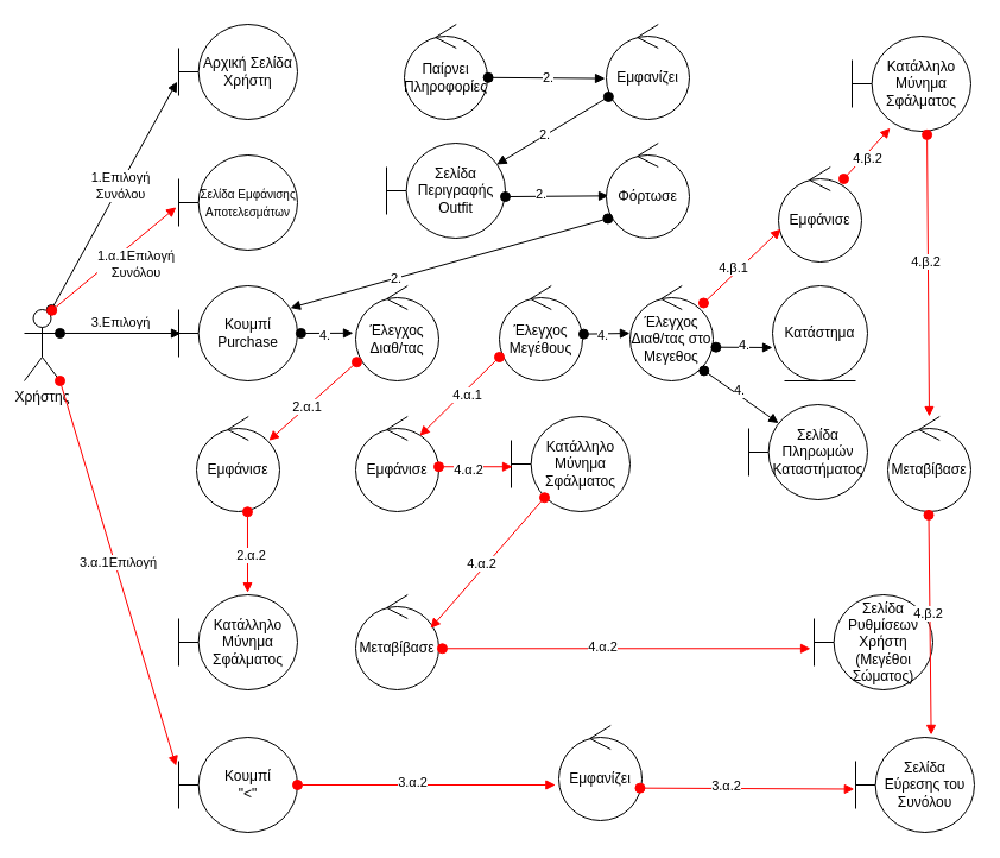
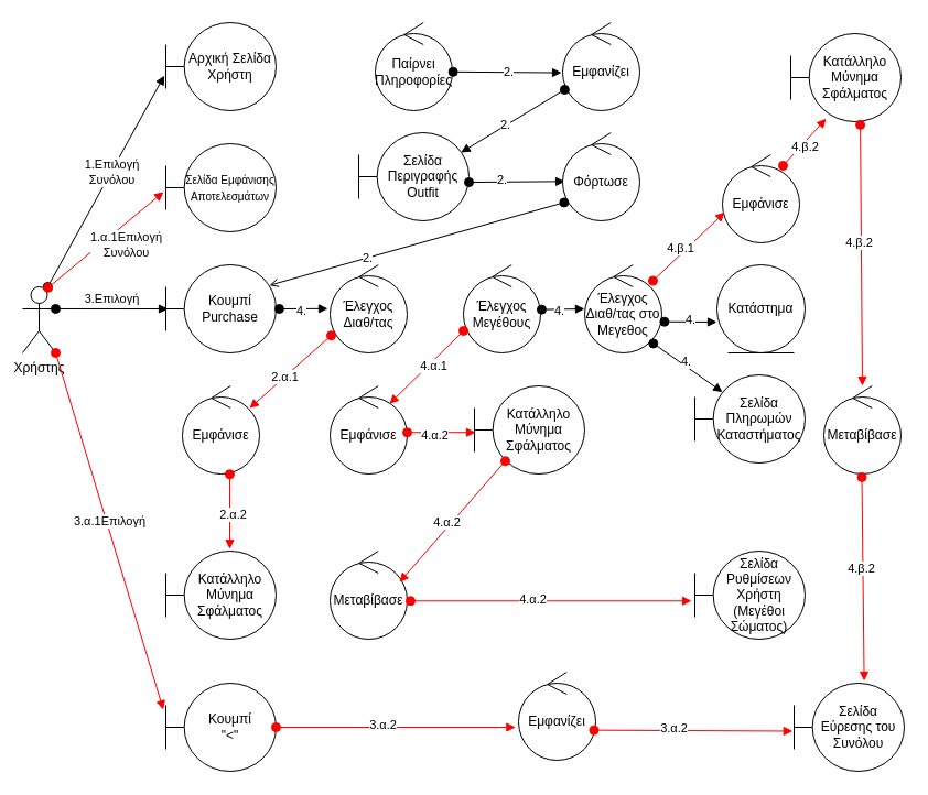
  <mxCell id="0" />
  <mxCell id="1" parent="0" />
  <mxCell id="2" value="Χρήστης" style="shape=umlActor;verticalLabelPosition=bottom;verticalAlign=top;html=1;" parent="1" vertex="1"><mxGeometry x="20" y="260" width="30" height="60" as="geometry" /></mxCell>
  <mxCell id="3" value="Αρχική Σελίδα&lt;br&gt;Χρήστη" style="shape=umlBoundary;whiteSpace=wrap;html=1;" parent="1" vertex="1"><mxGeometry x="150" y="20" width="100" height="80" as="geometry" /></mxCell>
  <mxCell id="4" value="Εμφανίζει" style="ellipse;shape=umlControl;whiteSpace=wrap;html=1;" parent="1" vertex="1"><mxGeometry x="510" y="20" width="70" height="80" as="geometry" /></mxCell>
  <mxCell id="5" value="Σελίδα Περιγραφής Outfit" style="shape=umlBoundary;whiteSpace=wrap;html=1;" parent="1" vertex="1"><mxGeometry x="325" y="120" width="100" height="80" as="geometry" /></mxCell>
  <mxCell id="6" value="Παίρνει Πληροφορίες" style="ellipse;shape=umlControl;whiteSpace=wrap;html=1;" vertex="1" parent="1"><mxGeometry x="340" y="20" width="70" height="80" as="geometry" /></mxCell>
  <mxCell id="7" value="" style="html=1;verticalAlign=bottom;startArrow=oval;startFill=1;endArrow=block;startSize=8;curved=0;rounded=0;exitX=1.009;exitY=0.56;exitDx=0;exitDy=0;exitPerimeter=0;entryX=-0.014;entryY=0.57;entryDx=0;entryDy=0;entryPerimeter=0;" edge="1" parent="1" source="6" target="4"><mxGeometry width="60" relative="1" as="geometry"><mxPoint x="271" y="72" as="sourcePoint" /><mxPoint x="350" y="72" as="targetPoint" /></mxGeometry></mxCell>
  <mxCell id="8" value="2." style="edgeLabel;html=1;align=center;verticalAlign=middle;resizable=0;points=[];" vertex="1" connectable="0" parent="7"><mxGeometry x="0.021" y="1" relative="1" as="geometry"><mxPoint as="offset" /></mxGeometry></mxCell>
  <mxCell id="9" value="Κουμπί Purchase" style="shape=umlBoundary;whiteSpace=wrap;html=1;" vertex="1" parent="1"><mxGeometry x="150" y="240" width="100" height="80" as="geometry" /></mxCell>
  <mxCell id="10" value="" style="html=1;verticalAlign=bottom;startArrow=oval;startFill=1;endArrow=block;startSize=8;curved=0;rounded=0;exitX=1;exitY=0.563;exitDx=0;exitDy=0;exitPerimeter=0;entryX=0.029;entryY=0.554;entryDx=0;entryDy=0;entryPerimeter=0;" edge="1" parent="1" source="5" target="12"><mxGeometry width="60" relative="1" as="geometry"><mxPoint x="270" y="170" as="sourcePoint" /><mxPoint x="450" y="170" as="targetPoint" /></mxGeometry></mxCell>
  <mxCell id="11" value="2." style="edgeLabel;html=1;align=center;verticalAlign=middle;resizable=0;points=[];" vertex="1" connectable="0" parent="10"><mxGeometry x="-0.311" y="2" relative="1" as="geometry"><mxPoint as="offset" /></mxGeometry></mxCell>
  <mxCell id="12" value="Φόρτωσε" style="ellipse;shape=umlControl;whiteSpace=wrap;html=1;" vertex="1" parent="1"><mxGeometry x="510" y="120" width="70" height="80" as="geometry" /></mxCell>
- <mxCell id="13" value="" style="html=1;verticalAlign=bottom;startArrow=oval;startFill=1;endArrow=block;startSize=8;curved=0;rounded=0;exitX=0.019;exitY=0.793;exitDx=0;exitDy=0;exitPerimeter=0;entryX=0.94;entryY=0.233;entryDx=0;entryDy=0;entryPerimeter=0;" edge="1" parent="1" source="12" target="9"><mxGeometry width="60" relative="1" as="geometry"><mxPoint x="310" y="260" as="sourcePoint" /><mxPoint x="370" y="260" as="targetPoint" /></mxGeometry></mxCell>
+ <mxCell id="13" value="" style="html=1;verticalAlign=bottom;startArrow=oval;startFill=1;endArrow=open;startSize=8;curved=0;rounded=0;exitX=0.019;exitY=0.793;exitDx=0;exitDy=0;exitPerimeter=0;entryX=0.94;entryY=0.233;entryDx=0;entryDy=0;entryPerimeter=0;" edge="1" parent="1" source="12" target="9"><mxGeometry width="60" relative="1" as="geometry"><mxPoint x="310" y="260" as="sourcePoint" /><mxPoint x="370" y="260" as="targetPoint" /></mxGeometry></mxCell>
  <mxCell id="14" value="2." style="edgeLabel;html=1;align=center;verticalAlign=middle;resizable=0;points=[];" vertex="1" connectable="0" parent="13"><mxGeometry x="0.343" relative="1" as="geometry"><mxPoint as="offset" /></mxGeometry></mxCell>
  <mxCell id="15" value="3.Επιλογή" style="html=1;verticalAlign=bottom;startArrow=oval;startFill=1;endArrow=block;startSize=8;curved=0;rounded=0;exitX=1;exitY=0.333;exitDx=0;exitDy=0;exitPerimeter=0;entryX=0.02;entryY=0.5;entryDx=0;entryDy=0;entryPerimeter=0;" edge="1" parent="1" source="2" target="9"><mxGeometry width="60" relative="1" as="geometry"><mxPoint x="70" y="300" as="sourcePoint" /><mxPoint x="130" y="300" as="targetPoint" /></mxGeometry></mxCell>
  <mxCell id="16" value="" style="html=1;verticalAlign=bottom;startArrow=oval;startFill=1;endArrow=block;startSize=8;curved=0;rounded=0;exitX=1.029;exitY=0.5;exitDx=0;exitDy=0;exitPerimeter=0;entryX=-0.029;entryY=0.498;entryDx=0;entryDy=0;entryPerimeter=0;" edge="1" parent="1" source="9" target="46"><mxGeometry width="60" relative="1" as="geometry"><mxPoint x="270" y="280" as="sourcePoint" /><mxPoint x="310" y="280" as="targetPoint" /></mxGeometry></mxCell>
  <mxCell id="17" value="4." style="edgeLabel;html=1;align=center;verticalAlign=middle;resizable=0;points=[];" vertex="1" connectable="0" parent="16"><mxGeometry x="-0.086" y="-2" relative="1" as="geometry"><mxPoint as="offset" /></mxGeometry></mxCell>
  <mxCell id="18" value="Έλεγχος Μεγέθους" style="ellipse;shape=umlControl;whiteSpace=wrap;html=1;" vertex="1" parent="1"><mxGeometry x="420" y="240" width="70" height="80" as="geometry" /></mxCell>
  <mxCell id="19" value="" style="html=1;verticalAlign=bottom;startArrow=oval;startFill=1;endArrow=block;startSize=8;curved=0;rounded=0;exitX=0.027;exitY=0.762;exitDx=0;exitDy=0;exitPerimeter=0;entryX=0.927;entryY=0.225;entryDx=0;entryDy=0;entryPerimeter=0;" edge="1" parent="1" source="4" target="5"><mxGeometry width="60" relative="1" as="geometry"><mxPoint x="270" y="180" as="sourcePoint" /><mxPoint x="472" y="179" as="targetPoint" /></mxGeometry></mxCell>
  <mxCell id="20" value="2." style="edgeLabel;html=1;align=center;verticalAlign=middle;resizable=0;points=[];" vertex="1" connectable="0" parent="19"><mxGeometry x="0.137" y="-1" relative="1" as="geometry"><mxPoint as="offset" /></mxGeometry></mxCell>
  <mxCell id="21" value="" style="html=1;verticalAlign=bottom;startArrow=oval;startFill=1;endArrow=block;startSize=8;curved=0;rounded=0;entryX=-0.001;entryY=0.5;entryDx=0;entryDy=0;entryPerimeter=0;exitX=1.014;exitY=0.508;exitDx=0;exitDy=0;exitPerimeter=0;strokeColor=default;" edge="1" parent="1" source="18" target="23"><mxGeometry width="60" relative="1" as="geometry"><mxPoint x="430" y="280" as="sourcePoint" /><mxPoint x="490" y="280" as="targetPoint" /></mxGeometry></mxCell>
  <mxCell id="22" value="4." style="edgeLabel;html=1;align=center;verticalAlign=middle;resizable=0;points=[];" vertex="1" connectable="0" parent="21"><mxGeometry x="-0.16" y="-1" relative="1" as="geometry"><mxPoint as="offset" /></mxGeometry></mxCell>
  <mxCell id="23" value="Έλεγχος Διαθ/τας στο Μεγεθος" style="ellipse;shape=umlControl;whiteSpace=wrap;html=1;" vertex="1" parent="1"><mxGeometry x="530" y="240" width="70" height="80" as="geometry" /></mxCell>
  <mxCell id="24" value="" style="html=1;verticalAlign=bottom;startArrow=oval;startFill=1;endArrow=block;startSize=8;curved=0;rounded=0;exitX=0.759;exitY=0.002;exitDx=0;exitDy=0;exitPerimeter=0;entryX=-0.014;entryY=0.602;entryDx=0;entryDy=0;entryPerimeter=0;" edge="1" parent="1" source="2" target="3"><mxGeometry width="60" relative="1" as="geometry"><mxPoint x="40" y="230" as="sourcePoint" /><mxPoint x="120" y="230" as="targetPoint" /></mxGeometry></mxCell>
  <mxCell id="25" value="1.Επιλογή&lt;br&gt;Συνόλου" style="edgeLabel;html=1;align=center;verticalAlign=middle;resizable=0;points=[];" vertex="1" connectable="0" parent="24"><mxGeometry x="0.093" relative="1" as="geometry"><mxPoint as="offset" /></mxGeometry></mxCell>
  <mxCell id="26" value="Κατάστημα" style="ellipse;shape=umlEntity;whiteSpace=wrap;html=1;" vertex="1" parent="1"><mxGeometry x="650" y="240" width="80" height="80" as="geometry" /></mxCell>
  <mxCell id="27" value="" style="html=1;verticalAlign=bottom;startArrow=oval;startFill=1;endArrow=block;startSize=8;curved=0;rounded=0;exitX=1.034;exitY=0.646;exitDx=0;exitDy=0;exitPerimeter=0;" edge="1" parent="1" source="23"><mxGeometry width="60" relative="1" as="geometry"><mxPoint x="590" y="290" as="sourcePoint" /><mxPoint x="650" y="292" as="targetPoint" /></mxGeometry></mxCell>
  <mxCell id="28" value="4." style="edgeLabel;html=1;align=center;verticalAlign=middle;resizable=0;points=[];" vertex="1" connectable="0" parent="27"><mxGeometry x="-0.492" y="1" relative="1" as="geometry"><mxPoint x="11" y="-1" as="offset" /></mxGeometry></mxCell>
  <mxCell id="29" value="Σελίδα Πληρωμών Καταστήματος" style="shape=umlBoundary;whiteSpace=wrap;html=1;" vertex="1" parent="1"><mxGeometry x="630" y="340" width="100" height="80" as="geometry" /></mxCell>
  <mxCell id="30" value="" style="html=1;verticalAlign=bottom;startArrow=oval;startFill=1;endArrow=block;startSize=8;curved=0;rounded=0;exitX=0.89;exitY=0.893;exitDx=0;exitDy=0;exitPerimeter=0;entryX=0.251;entryY=0.195;entryDx=0;entryDy=0;entryPerimeter=0;" edge="1" parent="1" source="23" target="29"><mxGeometry width="60" relative="1" as="geometry"><mxPoint x="542" y="322" as="sourcePoint" /><mxPoint x="650" y="356" as="targetPoint" /></mxGeometry></mxCell>
  <mxCell id="31" value="4." style="edgeLabel;html=1;align=center;verticalAlign=middle;resizable=0;points=[];" vertex="1" connectable="0" parent="30"><mxGeometry x="-0.129" y="3" relative="1" as="geometry"><mxPoint as="offset" /></mxGeometry></mxCell>
  <mxCell id="32" value="&lt;font style=&quot;font-size: 10px;&quot;&gt;Σελίδα Εμφάνισης Αποτελεσμάτων&lt;/font&gt;" style="shape=umlBoundary;whiteSpace=wrap;html=1;" vertex="1" parent="1"><mxGeometry x="150" y="130" width="100" height="80" as="geometry" /></mxCell>
  <mxCell id="33" value="" style="html=1;verticalAlign=bottom;startArrow=oval;startFill=1;endArrow=block;startSize=8;curved=0;rounded=0;exitX=0.771;exitY=0.013;exitDx=0;exitDy=0;exitPerimeter=0;entryX=-0.021;entryY=0.548;entryDx=0;entryDy=0;entryPerimeter=0;strokeColor=#FF0000;" edge="1" parent="1" source="2" target="32"><mxGeometry width="60" relative="1" as="geometry"><mxPoint x="53" y="270" as="sourcePoint" /><mxPoint x="169" y="78" as="targetPoint" /></mxGeometry></mxCell>
  <mxCell id="34" value="1.α.1Επιλογή&lt;br&gt;Συνόλου" style="edgeLabel;html=1;align=center;verticalAlign=middle;resizable=0;points=[];" vertex="1" connectable="0" parent="33"><mxGeometry x="0.207" y="2" relative="1" as="geometry"><mxPoint x="9" y="15" as="offset" /></mxGeometry></mxCell>
  <mxCell id="35" value="Κατάλληλο Μύνημα Σφάλματος" style="shape=umlBoundary;whiteSpace=wrap;html=1;" vertex="1" parent="1"><mxGeometry x="717" y="30" width="100" height="80" as="geometry" /></mxCell>
  <mxCell id="36" value="Κουμπί &lt;br&gt;&quot;&amp;lt;&quot;" style="shape=umlBoundary;whiteSpace=wrap;html=1;" vertex="1" parent="1"><mxGeometry x="150" y="620" width="100" height="80" as="geometry" /></mxCell>
  <mxCell id="37" value="3.α.1Επιλογή" style="html=1;verticalAlign=bottom;startArrow=oval;startFill=1;endArrow=block;startSize=8;curved=0;rounded=0;exitX=1;exitY=1;exitDx=0;exitDy=0;exitPerimeter=0;entryX=-0.023;entryY=0.3;entryDx=0;entryDy=0;entryPerimeter=0;strokeColor=#FF0000;" edge="1" parent="1" source="2" target="36"><mxGeometry width="60" relative="1" as="geometry"><mxPoint x="70" y="400" as="sourcePoint" /><mxPoint x="130" y="400" as="targetPoint" /></mxGeometry></mxCell>
  <mxCell id="38" value="Εμφανίζει" style="ellipse;shape=umlControl;whiteSpace=wrap;html=1;" vertex="1" parent="1"><mxGeometry x="470" y="610" width="70" height="80" as="geometry" /></mxCell>
  <mxCell id="39" value="" style="html=1;verticalAlign=bottom;startArrow=oval;startFill=1;endArrow=block;startSize=8;curved=0;rounded=0;entryX=-0.038;entryY=0.625;entryDx=0;entryDy=0;entryPerimeter=0;strokeColor=#FF0000;" edge="1" parent="1" source="36" target="38"><mxGeometry width="60" relative="1" as="geometry"><mxPoint x="260" y="500" as="sourcePoint" /><mxPoint x="320" y="500" as="targetPoint" /></mxGeometry></mxCell>
  <mxCell id="40" value="3.α.2" style="edgeLabel;html=1;align=center;verticalAlign=middle;resizable=0;points=[];" vertex="1" connectable="0" parent="39"><mxGeometry x="-0.116" y="3" relative="1" as="geometry"><mxPoint as="offset" /></mxGeometry></mxCell>
  <mxCell id="41" value="Σελίδα Εύρεσης του Συνόλου" style="shape=umlBoundary;whiteSpace=wrap;html=1;" vertex="1" parent="1"><mxGeometry x="720" y="620" width="100" height="80" as="geometry" /></mxCell>
  <mxCell id="42" value="" style="html=1;verticalAlign=bottom;startArrow=oval;startFill=1;endArrow=block;startSize=8;curved=0;rounded=0;exitX=0.978;exitY=0.658;exitDx=0;exitDy=0;exitPerimeter=0;entryX=-0.012;entryY=0.544;entryDx=0;entryDy=0;entryPerimeter=0;strokeColor=#FF0000;" edge="1" parent="1" source="38" target="41"><mxGeometry width="60" relative="1" as="geometry"><mxPoint x="430" y="490" as="sourcePoint" /><mxPoint x="490" y="490" as="targetPoint" /></mxGeometry></mxCell>
  <mxCell id="43" value="3.α.2" style="edgeLabel;html=1;align=center;verticalAlign=middle;resizable=0;points=[];" vertex="1" connectable="0" parent="42"><mxGeometry x="-0.207" y="2" relative="1" as="geometry"><mxPoint as="offset" /></mxGeometry></mxCell>
  <mxCell id="44" value="Μεταβίβασε" style="ellipse;shape=umlControl;whiteSpace=wrap;html=1;" vertex="1" parent="1"><mxGeometry x="299" y="500" width="70" height="80" as="geometry" /></mxCell>
- <mxCell id="45" value="Σελίδα Ρυθμίσεων Χρήστη (Μεγέθοι&lt;br&gt;Σώματος)" style="shape=umlBoundary;whiteSpace=wrap;html=1;" vertex="1" parent="1"><mxGeometry x="685" y="500" width="100" height="80" as="geometry" /></mxCell>
+ <mxCell id="45" value="Σελίδα Ρυθμίσεων Χρήστη (Μεγέθοι&lt;br&gt;Σώματος)" style="shape=umlBoundary;whiteSpace=wrap;html=1;" vertex="1" parent="1"><mxGeometry x="630" y="500" width="100" height="80" as="geometry" /></mxCell>
  <mxCell id="46" value="&lt;font style=&quot;font-size: 12px;&quot;&gt;Έλεγχος Διαθ/τας&lt;/font&gt;" style="ellipse;shape=umlControl;whiteSpace=wrap;html=1;" vertex="1" parent="1"><mxGeometry x="299" y="240" width="70" height="80" as="geometry" /></mxCell>
  <mxCell id="47" value="Κατάλληλο Μύνημα Σφάλματος" style="shape=umlBoundary;whiteSpace=wrap;html=1;" vertex="1" parent="1"><mxGeometry x="150" y="500" width="100" height="80" as="geometry" /></mxCell>
  <mxCell id="48" value="" style="html=1;verticalAlign=bottom;startArrow=oval;startFill=1;endArrow=block;startSize=8;curved=0;rounded=0;exitX=0.014;exitY=0.802;exitDx=0;exitDy=0;exitPerimeter=0;strokeColor=#FF0000;entryX=0.871;entryY=0.253;entryDx=0;entryDy=0;entryPerimeter=0;" edge="1" parent="1" source="46" target="65"><mxGeometry width="60" relative="1" as="geometry"><mxPoint x="430" y="315" as="sourcePoint" /><mxPoint x="240" y="370" as="targetPoint" /></mxGeometry></mxCell>
  <mxCell id="49" value="2.α.1" style="edgeLabel;html=1;align=center;verticalAlign=middle;resizable=0;points=[];" vertex="1" connectable="0" parent="48"><mxGeometry x="0.217" y="3" relative="1" as="geometry"><mxPoint y="-5" as="offset" /></mxGeometry></mxCell>
  <mxCell id="50" value="Εμφάνισε" style="ellipse;shape=umlControl;whiteSpace=wrap;html=1;" vertex="1" parent="1"><mxGeometry x="655" y="140" width="70" height="80" as="geometry" /></mxCell>
  <mxCell id="51" value="" style="html=1;verticalAlign=bottom;startArrow=oval;startFill=1;endArrow=block;startSize=8;curved=0;rounded=0;entryX=0.029;entryY=0.653;entryDx=0;entryDy=0;entryPerimeter=0;strokeColor=#FF0000;" edge="1" parent="1" source="23" target="50"><mxGeometry width="60" relative="1" as="geometry"><mxPoint x="600" y="220" as="sourcePoint" /><mxPoint x="660" y="220" as="targetPoint" /></mxGeometry></mxCell>
  <mxCell id="52" value="4.β.1" style="edgeLabel;html=1;align=center;verticalAlign=middle;resizable=0;points=[];" vertex="1" connectable="0" parent="51"><mxGeometry x="-0.159" y="5" relative="1" as="geometry"><mxPoint x="1" as="offset" /></mxGeometry></mxCell>
  <mxCell id="53" value="" style="html=1;verticalAlign=bottom;startArrow=oval;startFill=1;endArrow=block;startSize=8;curved=0;rounded=0;entryX=0.32;entryY=0.966;entryDx=0;entryDy=0;entryPerimeter=0;strokeColor=#FF0000;" edge="1" parent="1" target="35"><mxGeometry width="60" relative="1" as="geometry"><mxPoint x="710" y="150" as="sourcePoint" /><mxPoint x="660" y="140" as="targetPoint" /></mxGeometry></mxCell>
  <mxCell id="54" value="4.β.2" style="edgeLabel;html=1;align=center;verticalAlign=middle;resizable=0;points=[];" vertex="1" connectable="0" parent="53"><mxGeometry x="-0.1" y="-2" relative="1" as="geometry"><mxPoint as="offset" /></mxGeometry></mxCell>
  <mxCell id="55" value="Εμφάνισε" style="ellipse;shape=umlControl;whiteSpace=wrap;html=1;" vertex="1" parent="1"><mxGeometry x="299" y="350" width="70" height="80" as="geometry" /></mxCell>
  <mxCell id="56" value="Κατάλληλο Μύνημα Σφάλματος" style="shape=umlBoundary;whiteSpace=wrap;html=1;" vertex="1" parent="1"><mxGeometry x="430" y="350" width="100" height="80" as="geometry" /></mxCell>
  <mxCell id="57" value="" style="html=1;verticalAlign=bottom;startArrow=oval;startFill=1;endArrow=block;startSize=8;curved=0;rounded=0;exitX=0;exitY=0.75;exitDx=0;exitDy=0;exitPerimeter=0;entryX=0.771;entryY=0.203;entryDx=0;entryDy=0;entryPerimeter=0;strokeColor=#FF0000;" edge="1" parent="1" source="18" target="55"><mxGeometry width="60" relative="1" as="geometry"><mxPoint x="370" y="340" as="sourcePoint" /><mxPoint x="430" y="340" as="targetPoint" /></mxGeometry></mxCell>
  <mxCell id="58" value="4.α.1" style="edgeLabel;html=1;align=center;verticalAlign=middle;resizable=0;points=[];" vertex="1" connectable="0" parent="57"><mxGeometry x="-0.101" y="3" relative="1" as="geometry"><mxPoint as="offset" /></mxGeometry></mxCell>
  <mxCell id="59" value="" style="html=1;verticalAlign=bottom;startArrow=oval;startFill=1;endArrow=block;startSize=8;curved=0;rounded=0;exitX=1;exitY=0.528;exitDx=0;exitDy=0;exitPerimeter=0;entryX=0.01;entryY=0.528;entryDx=0;entryDy=0;entryPerimeter=0;strokeColor=#FF0000;" edge="1" parent="1" source="55" target="56"><mxGeometry width="60" relative="1" as="geometry"><mxPoint x="430" y="310" as="sourcePoint" /><mxPoint x="363" y="366" as="targetPoint" /></mxGeometry></mxCell>
  <mxCell id="60" value="4.α.2" style="edgeLabel;html=1;align=center;verticalAlign=middle;resizable=0;points=[];" vertex="1" connectable="0" parent="59"><mxGeometry x="-0.226" y="-2" relative="1" as="geometry"><mxPoint as="offset" /></mxGeometry></mxCell>
  <mxCell id="61" value="" style="html=1;verticalAlign=bottom;startArrow=oval;startFill=1;endArrow=block;startSize=8;curved=0;rounded=0;exitX=0.28;exitY=0.853;exitDx=0;exitDy=0;exitPerimeter=0;entryX=0.9;entryY=0.353;entryDx=0;entryDy=0;entryPerimeter=0;strokeColor=#FF0000;" edge="1" parent="1" source="56" target="44"><mxGeometry width="60" relative="1" as="geometry"><mxPoint x="430" y="310" as="sourcePoint" /><mxPoint x="363" y="366" as="targetPoint" /></mxGeometry></mxCell>
  <mxCell id="62" value="4.α.2" style="edgeLabel;html=1;align=center;verticalAlign=middle;resizable=0;points=[];" vertex="1" connectable="0" parent="61"><mxGeometry x="0.061" y="-4" relative="1" as="geometry"><mxPoint as="offset" /></mxGeometry></mxCell>
  <mxCell id="63" value="" style="html=1;verticalAlign=bottom;startArrow=oval;startFill=1;endArrow=block;startSize=8;curved=0;rounded=0;exitX=1.043;exitY=0.566;exitDx=0;exitDy=0;exitPerimeter=0;entryX=-0.03;entryY=0.566;entryDx=0;entryDy=0;entryPerimeter=0;strokeColor=#FF0000;" edge="1" parent="1" source="44" target="45"><mxGeometry width="60" relative="1" as="geometry"><mxPoint x="379" y="392" as="sourcePoint" /><mxPoint x="441" y="392" as="targetPoint" /></mxGeometry></mxCell>
  <mxCell id="64" value="4.α.2" style="edgeLabel;html=1;align=center;verticalAlign=middle;resizable=0;points=[];" vertex="1" connectable="0" parent="63"><mxGeometry x="-0.137" y="2" relative="1" as="geometry"><mxPoint as="offset" /></mxGeometry></mxCell>
  <mxCell id="65" value="Εμφάνισε" style="ellipse;shape=umlControl;whiteSpace=wrap;html=1;" vertex="1" parent="1"><mxGeometry x="165" y="350" width="70" height="80" as="geometry" /></mxCell>
  <mxCell id="66" value="" style="html=1;verticalAlign=bottom;startArrow=oval;startFill=1;endArrow=block;startSize=8;curved=0;rounded=0;exitX=0.614;exitY=1.003;exitDx=0;exitDy=0;exitPerimeter=0;strokeColor=#FF0000;entryX=0.58;entryY=-0.022;entryDx=0;entryDy=0;entryPerimeter=0;" edge="1" parent="1" source="65" target="47"><mxGeometry width="60" relative="1" as="geometry"><mxPoint x="321" y="314" as="sourcePoint" /><mxPoint x="230" y="430" as="targetPoint" /></mxGeometry></mxCell>
  <mxCell id="67" value="2.α.2" style="edgeLabel;html=1;align=center;verticalAlign=middle;resizable=0;points=[];" vertex="1" connectable="0" parent="66"><mxGeometry x="0.217" y="3" relative="1" as="geometry"><mxPoint y="-5" as="offset" /></mxGeometry></mxCell>
  <mxCell id="68" value="Μεταβίβασε" style="ellipse;shape=umlControl;whiteSpace=wrap;html=1;" vertex="1" parent="1"><mxGeometry x="747" y="350" width="70" height="80" as="geometry" /></mxCell>
  <mxCell id="69" value="" style="html=1;verticalAlign=bottom;startArrow=oval;startFill=1;endArrow=block;startSize=8;curved=0;rounded=0;strokeColor=#FF0000;exitX=0.631;exitY=1.036;exitDx=0;exitDy=0;exitPerimeter=0;" edge="1" parent="1" source="35"><mxGeometry width="60" relative="1" as="geometry"><mxPoint x="720" y="160" as="sourcePoint" /><mxPoint x="782" y="350" as="targetPoint" /></mxGeometry></mxCell>
  <mxCell id="70" value="4.β.2" style="edgeLabel;html=1;align=center;verticalAlign=middle;resizable=0;points=[];" vertex="1" connectable="0" parent="69"><mxGeometry x="-0.1" y="-2" relative="1" as="geometry"><mxPoint as="offset" /></mxGeometry></mxCell>
  <mxCell id="71" value="" style="html=1;verticalAlign=bottom;startArrow=oval;startFill=1;endArrow=block;startSize=8;curved=0;rounded=0;strokeColor=#FF0000;exitX=0.493;exitY=1.036;exitDx=0;exitDy=0;exitPerimeter=0;entryX=0.636;entryY=-0.026;entryDx=0;entryDy=0;entryPerimeter=0;" edge="1" parent="1" source="68" target="41"><mxGeometry width="60" relative="1" as="geometry"><mxPoint x="790" y="123" as="sourcePoint" /><mxPoint x="792" y="360" as="targetPoint" /></mxGeometry></mxCell>
  <mxCell id="72" value="4.β.2" style="edgeLabel;html=1;align=center;verticalAlign=middle;resizable=0;points=[];" vertex="1" connectable="0" parent="71"><mxGeometry x="-0.1" y="-2" relative="1" as="geometry"><mxPoint as="offset" /></mxGeometry></mxCell>
